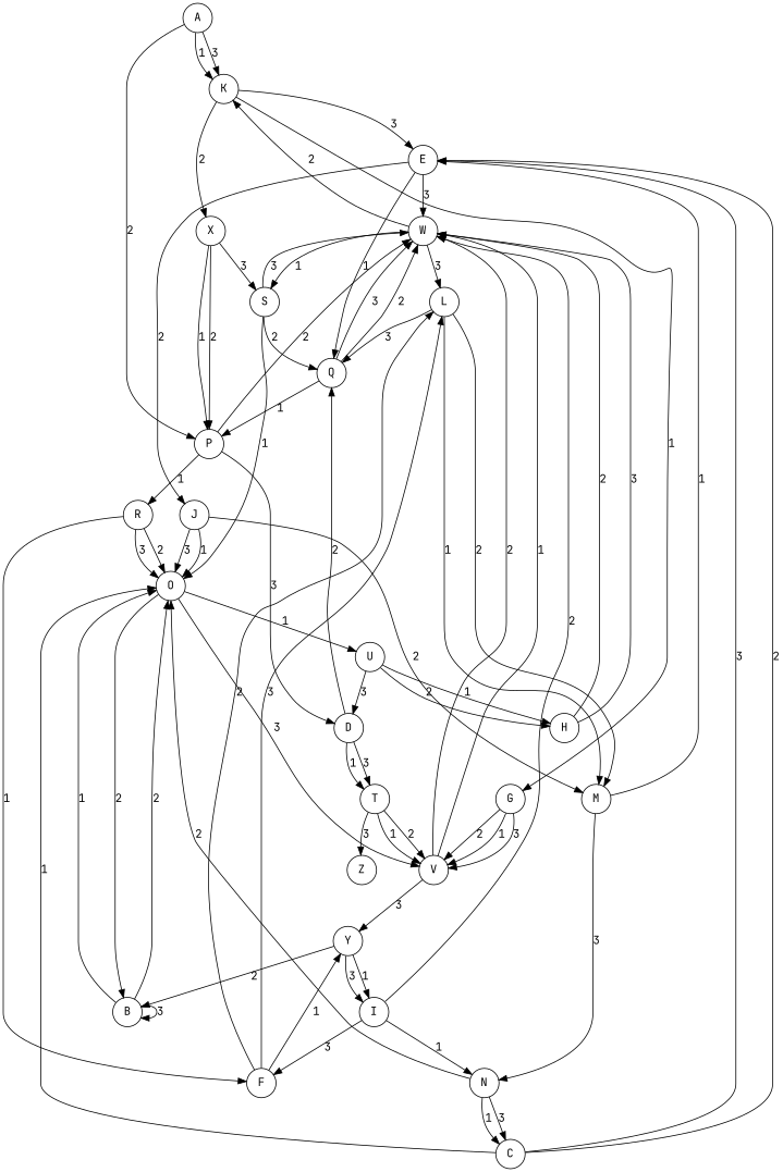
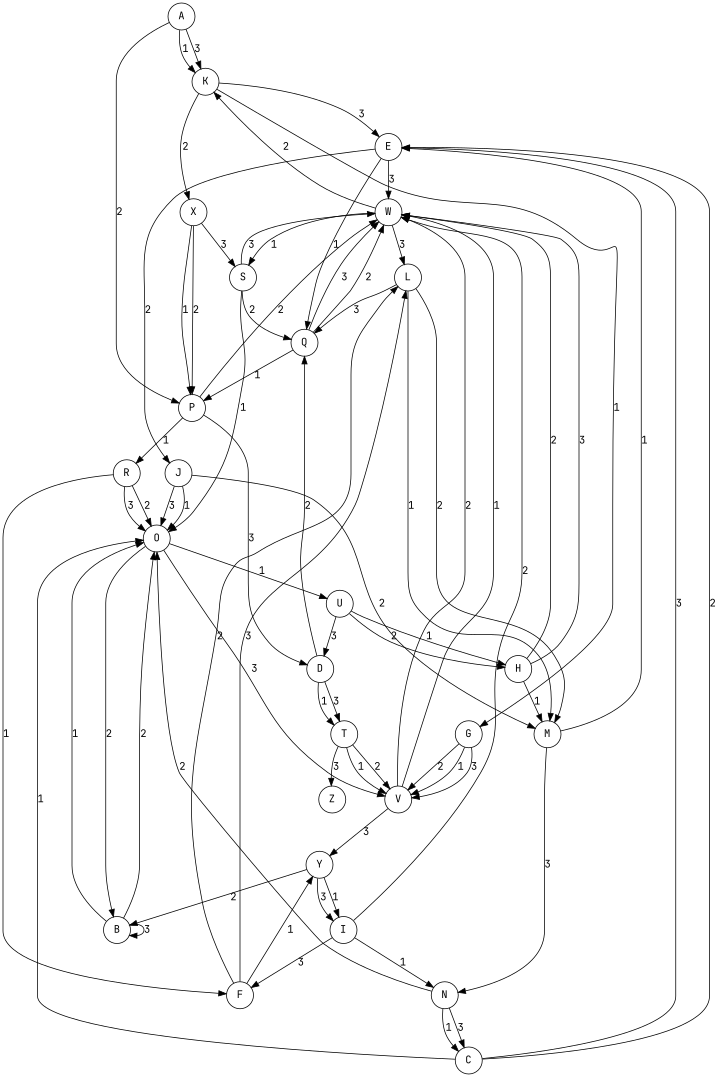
  digraph {
    fontname="JetBrains Mono"
    rankdir=TB
    node [fontname="JetBrains Mono" shape=circle]
    edge [fontname="JetBrains Mono"]
    A
    K
    P
    E
    X
    G
    W
    D
    R
    J
    Q
    S
    V
    L
    T
    O
    F
    M
    Y
    B
    U
    N
    H
    C
    I
    Z
    A -> K [label=1]
    A -> K [label=3]
    A -> P [label=2]
    K -> E [label=3]
    K -> X [label=2]
    K -> G [label=1]
    P -> W [label=2]
    P -> D [label=3]
    P -> R [label=1]
    E -> W [label=3]
    E -> J [label=2]
    E -> Q [label=1]
    X -> P [label=2]
    X -> P [label=1]
    X -> S [label=3]
    G -> V [label=1]
    G -> V [label=3]
    G -> V [label=2]
    W -> K [label=2]
    W -> S [label=1]
    W -> L [label=3]
    D -> Q [label=2]
    D -> T [label=3]
    D -> T [label=1]
    R -> O [label=3]
    R -> O [label=2]
    R -> F [label=1]
    J -> O [label=1]
    J -> O [label=3]
    J -> M [label=2]
    Q -> P [label=1]
    Q -> W [label=2]
    Q -> W [label=3]
    S -> W [label=3]
    S -> Q [label=2]
    S -> O [label=1]
    V -> W [label=2]
    V -> W [label=1]
    V -> Y [label=3]
    L -> Q [label=3]
    L -> M [label=1]
    L -> M [label=2]
    T -> V [label=2]
    T -> V [label=1]
    T -> Z [label=3]
    O -> V [label=3]
    O -> B [label=2]
    O -> U [label=1]
    F -> L [label=2]
    F -> L [label=3]
    F -> Y [label=1]
    M -> E [label=1]
    M -> N [label=3]
    Y -> B [label=2]
    Y -> I [label=1]
    Y -> I [label=3]
    B -> O [label=1]
    B -> O [label=2]
    B -> B [label=3]
    U -> D [label=3]
    U -> H [label=1]
    U -> H [label=2]
    N -> O [label=2]
    N -> C [label=3]
    N -> C [label=1]
    H -> W [label=3]
    H -> W [label=2]
+   H -> M [label=1]
    C -> E [label=3]
    C -> E [label=2]
    C -> O [label=1]
    I -> W [label=2]
    I -> F [label=3]
    I -> N [label=1]
  }
